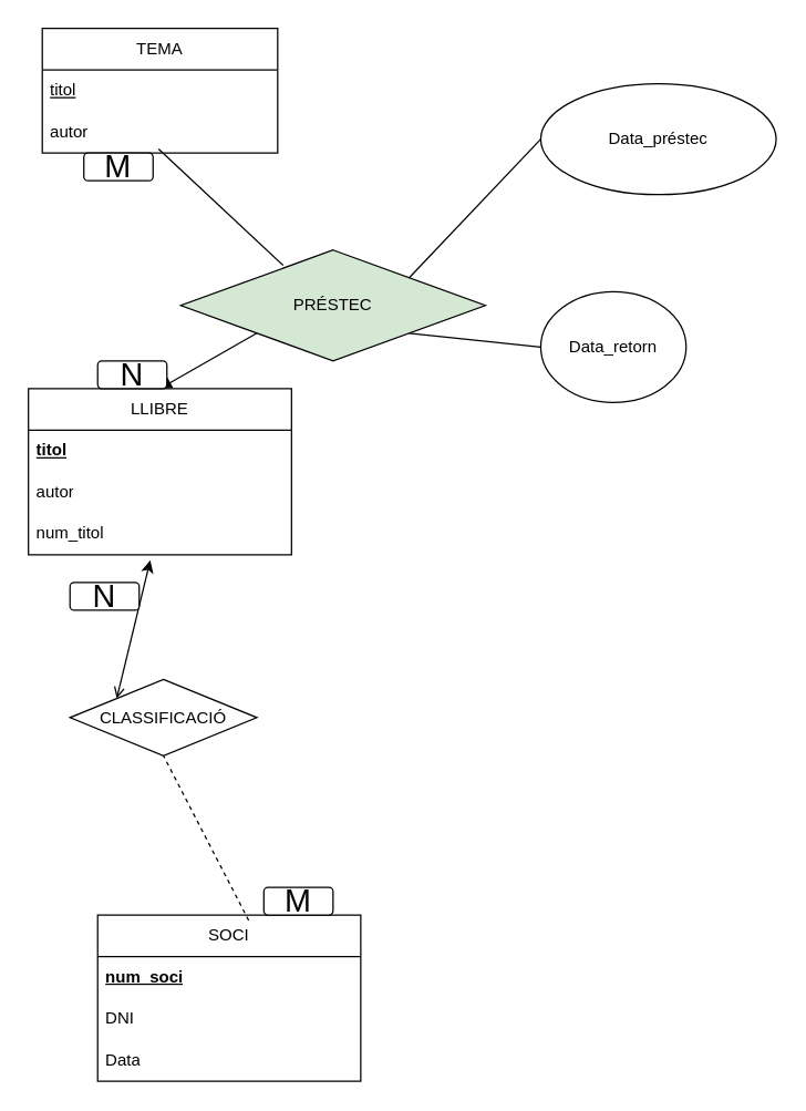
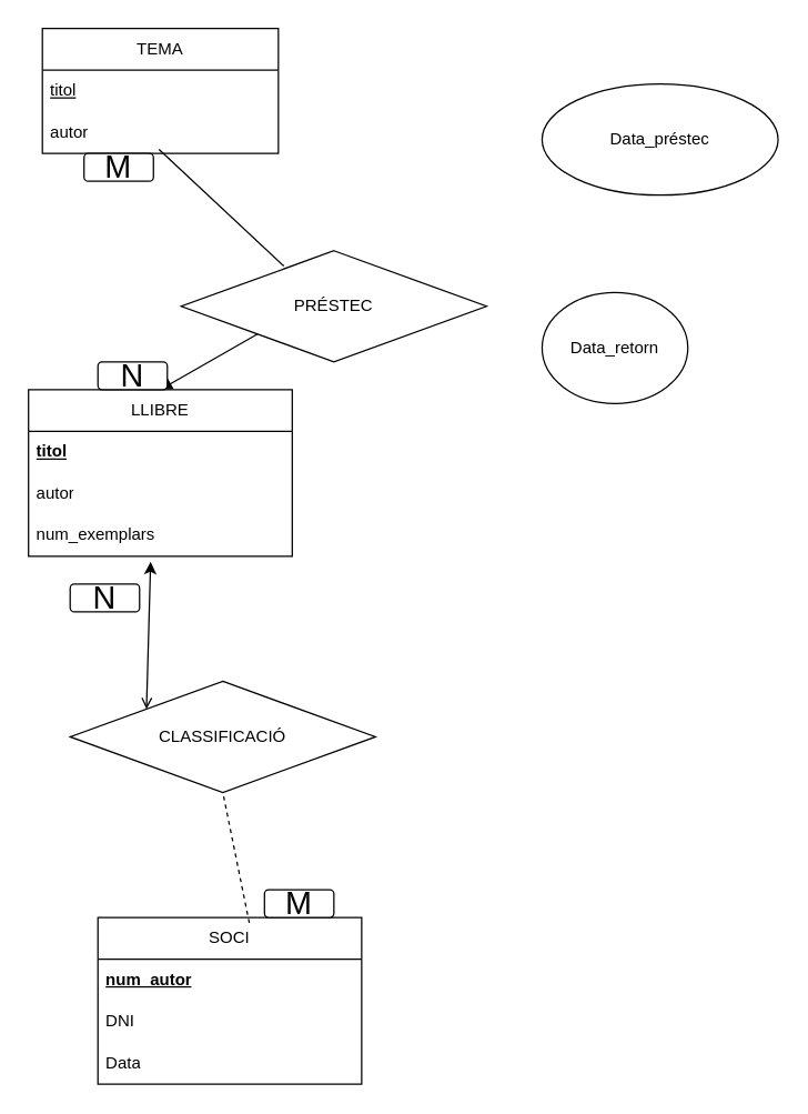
  <mxCell id="0" />
  <mxCell id="1" parent="0" />
  <mxCell id="2" value="&lt;div style=&quot;text-align: right;&quot;&gt;TEMA&lt;/div&gt;" style="swimlane;fontStyle=0;childLayout=stackLayout;horizontal=1;startSize=30;horizontalStack=0;resizeParent=1;resizeParentMax=0;resizeLast=0;collapsible=1;marginBottom=0;whiteSpace=wrap;html=1;" vertex="1" parent="1"><mxGeometry x="30" y="20" width="170" height="90" as="geometry" /></mxCell>
  <mxCell id="3" value="&lt;u&gt;titol&lt;/u&gt;" style="text;strokeColor=none;fillColor=none;align=left;verticalAlign=middle;spacingLeft=4;spacingRight=4;overflow=hidden;points=[[0,0.5],[1,0.5]];portConstraint=eastwest;rotatable=0;whiteSpace=wrap;html=1;" vertex="1" parent="2"><mxGeometry y="30" width="170" height="30" as="geometry" /></mxCell>
  <mxCell id="4" value="autor" style="text;strokeColor=none;fillColor=none;align=left;verticalAlign=middle;spacingLeft=4;spacingRight=4;overflow=hidden;points=[[0,0.5],[1,0.5]];portConstraint=eastwest;rotatable=0;whiteSpace=wrap;html=1;" vertex="1" parent="2"><mxGeometry y="60" width="170" height="30" as="geometry" /></mxCell>
  <mxCell id="5" value="LLIBRE" style="swimlane;fontStyle=0;childLayout=stackLayout;horizontal=1;startSize=30;horizontalStack=0;resizeParent=1;resizeParentMax=0;resizeLast=0;collapsible=1;marginBottom=0;whiteSpace=wrap;html=1;" vertex="1" parent="1"><mxGeometry x="20" y="280" width="190" height="120" as="geometry" /></mxCell>
  <mxCell id="6" value="&lt;b&gt;&lt;u&gt;titol&lt;/u&gt;&lt;/b&gt;" style="text;strokeColor=none;fillColor=none;align=left;verticalAlign=middle;spacingLeft=4;spacingRight=4;overflow=hidden;points=[[0,0.5],[1,0.5]];portConstraint=eastwest;rotatable=0;whiteSpace=wrap;html=1;" vertex="1" parent="5"><mxGeometry y="30" width="190" height="30" as="geometry" /></mxCell>
  <mxCell id="7" value="autor" style="text;strokeColor=none;fillColor=none;align=left;verticalAlign=middle;spacingLeft=4;spacingRight=4;overflow=hidden;points=[[0,0.5],[1,0.5]];portConstraint=eastwest;rotatable=0;whiteSpace=wrap;html=1;" vertex="1" parent="5"><mxGeometry y="60" width="190" height="30" as="geometry" /></mxCell>
- <mxCell id="8" value="num_titol" style="text;strokeColor=none;fillColor=none;align=left;verticalAlign=middle;spacingLeft=4;spacingRight=4;overflow=hidden;points=[[0,0.5],[1,0.5]];portConstraint=eastwest;rotatable=0;whiteSpace=wrap;html=1;" vertex="1" parent="5"><mxGeometry y="90" width="190" height="30" as="geometry" /></mxCell>
+ <mxCell id="8" value="num_exemplars" style="text;strokeColor=none;fillColor=none;align=left;verticalAlign=middle;spacingLeft=4;spacingRight=4;overflow=hidden;points=[[0,0.5],[1,0.5]];portConstraint=eastwest;rotatable=0;whiteSpace=wrap;html=1;" vertex="1" parent="5"><mxGeometry y="90" width="190" height="30" as="geometry" /></mxCell>
  <mxCell id="9" value="SOCI" style="swimlane;fontStyle=0;childLayout=stackLayout;horizontal=1;startSize=30;horizontalStack=0;resizeParent=1;resizeParentMax=0;resizeLast=0;collapsible=1;marginBottom=0;whiteSpace=wrap;html=1;" vertex="1" parent="1"><mxGeometry x="70" y="660" width="190" height="120" as="geometry" /></mxCell>
- <mxCell id="10" value="&lt;u&gt;&lt;b&gt;num_soci&lt;/b&gt;&lt;/u&gt;" style="text;strokeColor=none;fillColor=none;align=left;verticalAlign=middle;spacingLeft=4;spacingRight=4;overflow=hidden;points=[[0,0.5],[1,0.5]];portConstraint=eastwest;rotatable=0;whiteSpace=wrap;html=1;" vertex="1" parent="9"><mxGeometry y="30" width="190" height="30" as="geometry" /></mxCell>
+ <mxCell id="10" value="&lt;u&gt;&lt;b&gt;num_autor&lt;/b&gt;&lt;/u&gt;" style="text;strokeColor=none;fillColor=none;align=left;verticalAlign=middle;spacingLeft=4;spacingRight=4;overflow=hidden;points=[[0,0.5],[1,0.5]];portConstraint=eastwest;rotatable=0;whiteSpace=wrap;html=1;" vertex="1" parent="9"><mxGeometry y="30" width="190" height="30" as="geometry" /></mxCell>
  <mxCell id="11" value="DNI" style="text;strokeColor=none;fillColor=none;align=left;verticalAlign=middle;spacingLeft=4;spacingRight=4;overflow=hidden;points=[[0,0.5],[1,0.5]];portConstraint=eastwest;rotatable=0;whiteSpace=wrap;html=1;" vertex="1" parent="9"><mxGeometry y="60" width="190" height="30" as="geometry" /></mxCell>
  <mxCell id="12" value="Data" style="text;strokeColor=none;fillColor=none;align=left;verticalAlign=middle;spacingLeft=4;spacingRight=4;overflow=hidden;points=[[0,0.5],[1,0.5]];portConstraint=eastwest;rotatable=0;whiteSpace=wrap;html=1;" vertex="1" parent="9"><mxGeometry y="90" width="190" height="30" as="geometry" /></mxCell>
- <mxCell id="13" value="PRÉSTEC" style="rhombus;whiteSpace=wrap;html=1;fillColor=#d5e8d4;" vertex="1" parent="1"><mxGeometry x="130" y="180" width="220" height="80" as="geometry" /></mxCell>
- <mxCell id="14" value="CLASSIFICACIÓ" style="rhombus;whiteSpace=wrap;html=1;" vertex="1" parent="1"><mxGeometry x="50" y="490" width="135" height="55" as="geometry" /></mxCell>
- <mxCell id="15" value="" style="endArrow=none;html=1;rounded=0;exitX=1;exitY=0;exitDx=0;exitDy=0;entryX=0;entryY=0.5;entryDx=0;entryDy=0;" edge="1" parent="1" source="13" target="16"><mxGeometry width="50" height="50" relative="1" as="geometry"><mxPoint x="330" y="170" as="sourcePoint" /><mxPoint x="380" y="120" as="targetPoint" /></mxGeometry></mxCell>
+ <mxCell id="13" value="PRÉSTEC" style="rhombus;whiteSpace=wrap;html=1;" vertex="1" parent="1"><mxGeometry x="130" y="180" width="220" height="80" as="geometry" /></mxCell>
+ <mxCell id="14" value="CLASSIFICACIÓ" style="rhombus;whiteSpace=wrap;html=1;" vertex="1" parent="1"><mxGeometry x="50" y="490" width="220" height="80" as="geometry" /></mxCell>
  <mxCell id="16" value="Data_préstec" style="ellipse;whiteSpace=wrap;html=1;" vertex="1" parent="1"><mxGeometry x="390" y="60" width="170" height="80" as="geometry" /></mxCell>
- <mxCell id="17" value="" style="endArrow=none;html=1;rounded=0;exitX=1;exitY=1;exitDx=0;exitDy=0;entryX=0;entryY=0.5;entryDx=0;entryDy=0;" edge="1" parent="1" source="13" target="18"><mxGeometry width="50" height="50" relative="1" as="geometry"><mxPoint x="305" y="210" as="sourcePoint" /><mxPoint x="390" y="260" as="targetPoint" /></mxGeometry></mxCell>
  <mxCell id="18" value="Data_retorn" style="ellipse;whiteSpace=wrap;html=1;" vertex="1" parent="1"><mxGeometry x="390" y="210" width="105" height="80" as="geometry" /></mxCell>
  <mxCell id="19" value="" style="endArrow=open;startArrow=classic;html=1;rounded=0;entryX=0;entryY=0;entryDx=0;entryDy=0;exitX=0.463;exitY=1.133;exitDx=0;exitDy=0;exitPerimeter=0;" edge="1" parent="1" source="8" target="14"><mxGeometry width="50" height="50" relative="1" as="geometry"><mxPoint x="120" y="400" as="sourcePoint" /><mxPoint x="170" y="350" as="targetPoint" /></mxGeometry></mxCell>
  <mxCell id="20" value="" style="endArrow=none;html=1;rounded=0;exitX=0.494;exitY=0.9;exitDx=0;exitDy=0;exitPerimeter=0;entryX=0.336;entryY=0.138;entryDx=0;entryDy=0;entryPerimeter=0;" edge="1" parent="1" source="4" target="13"><mxGeometry width="50" height="50" relative="1" as="geometry"><mxPoint x="80" y="240" as="sourcePoint" /><mxPoint x="130" y="190" as="targetPoint" /></mxGeometry></mxCell>
  <mxCell id="21" value="" style="endArrow=block;html=1;rounded=0;exitX=0;exitY=1;exitDx=0;exitDy=0;entryX=0.5;entryY=0;entryDx=0;entryDy=0;" edge="1" parent="1" source="13" target="5"><mxGeometry width="50" height="50" relative="1" as="geometry"><mxPoint x="124" y="117" as="sourcePoint" /><mxPoint x="214" y="201" as="targetPoint" /></mxGeometry></mxCell>
  <mxCell id="22" value="&lt;font style=&quot;font-size: 23px;&quot;&gt;M&lt;/font&gt;" style="rounded=1;whiteSpace=wrap;html=1;" vertex="1" parent="1"><mxGeometry x="190" y="640" width="50" height="20" as="geometry" /></mxCell>
  <mxCell id="23" value="" style="endArrow=none;html=1;rounded=0;exitX=0.574;exitY=0.033;exitDx=0;exitDy=0;exitPerimeter=0;entryX=0.5;entryY=1;entryDx=0;entryDy=0;dashed=1;" edge="1" parent="1" source="9" target="14"><mxGeometry width="50" height="50" relative="1" as="geometry"><mxPoint x="190" y="670" as="sourcePoint" /><mxPoint x="240" y="620" as="targetPoint" /></mxGeometry></mxCell>
  <mxCell id="24" value="&lt;font style=&quot;font-size: 23px;&quot;&gt;M&lt;/font&gt;" style="rounded=1;whiteSpace=wrap;html=1;" vertex="1" parent="1"><mxGeometry x="60" y="110" width="50" height="20" as="geometry" /></mxCell>
  <mxCell id="25" value="&lt;font style=&quot;font-size: 23px;&quot;&gt;N&lt;/font&gt;" style="rounded=1;whiteSpace=wrap;html=1;" vertex="1" parent="1"><mxGeometry x="70" y="260" width="50" height="20" as="geometry" /></mxCell>
  <mxCell id="26" value="&lt;font style=&quot;font-size: 23px;&quot;&gt;N&lt;/font&gt;" style="rounded=1;whiteSpace=wrap;html=1;" vertex="1" parent="1"><mxGeometry x="50" y="420" width="50" height="20" as="geometry" /></mxCell>
